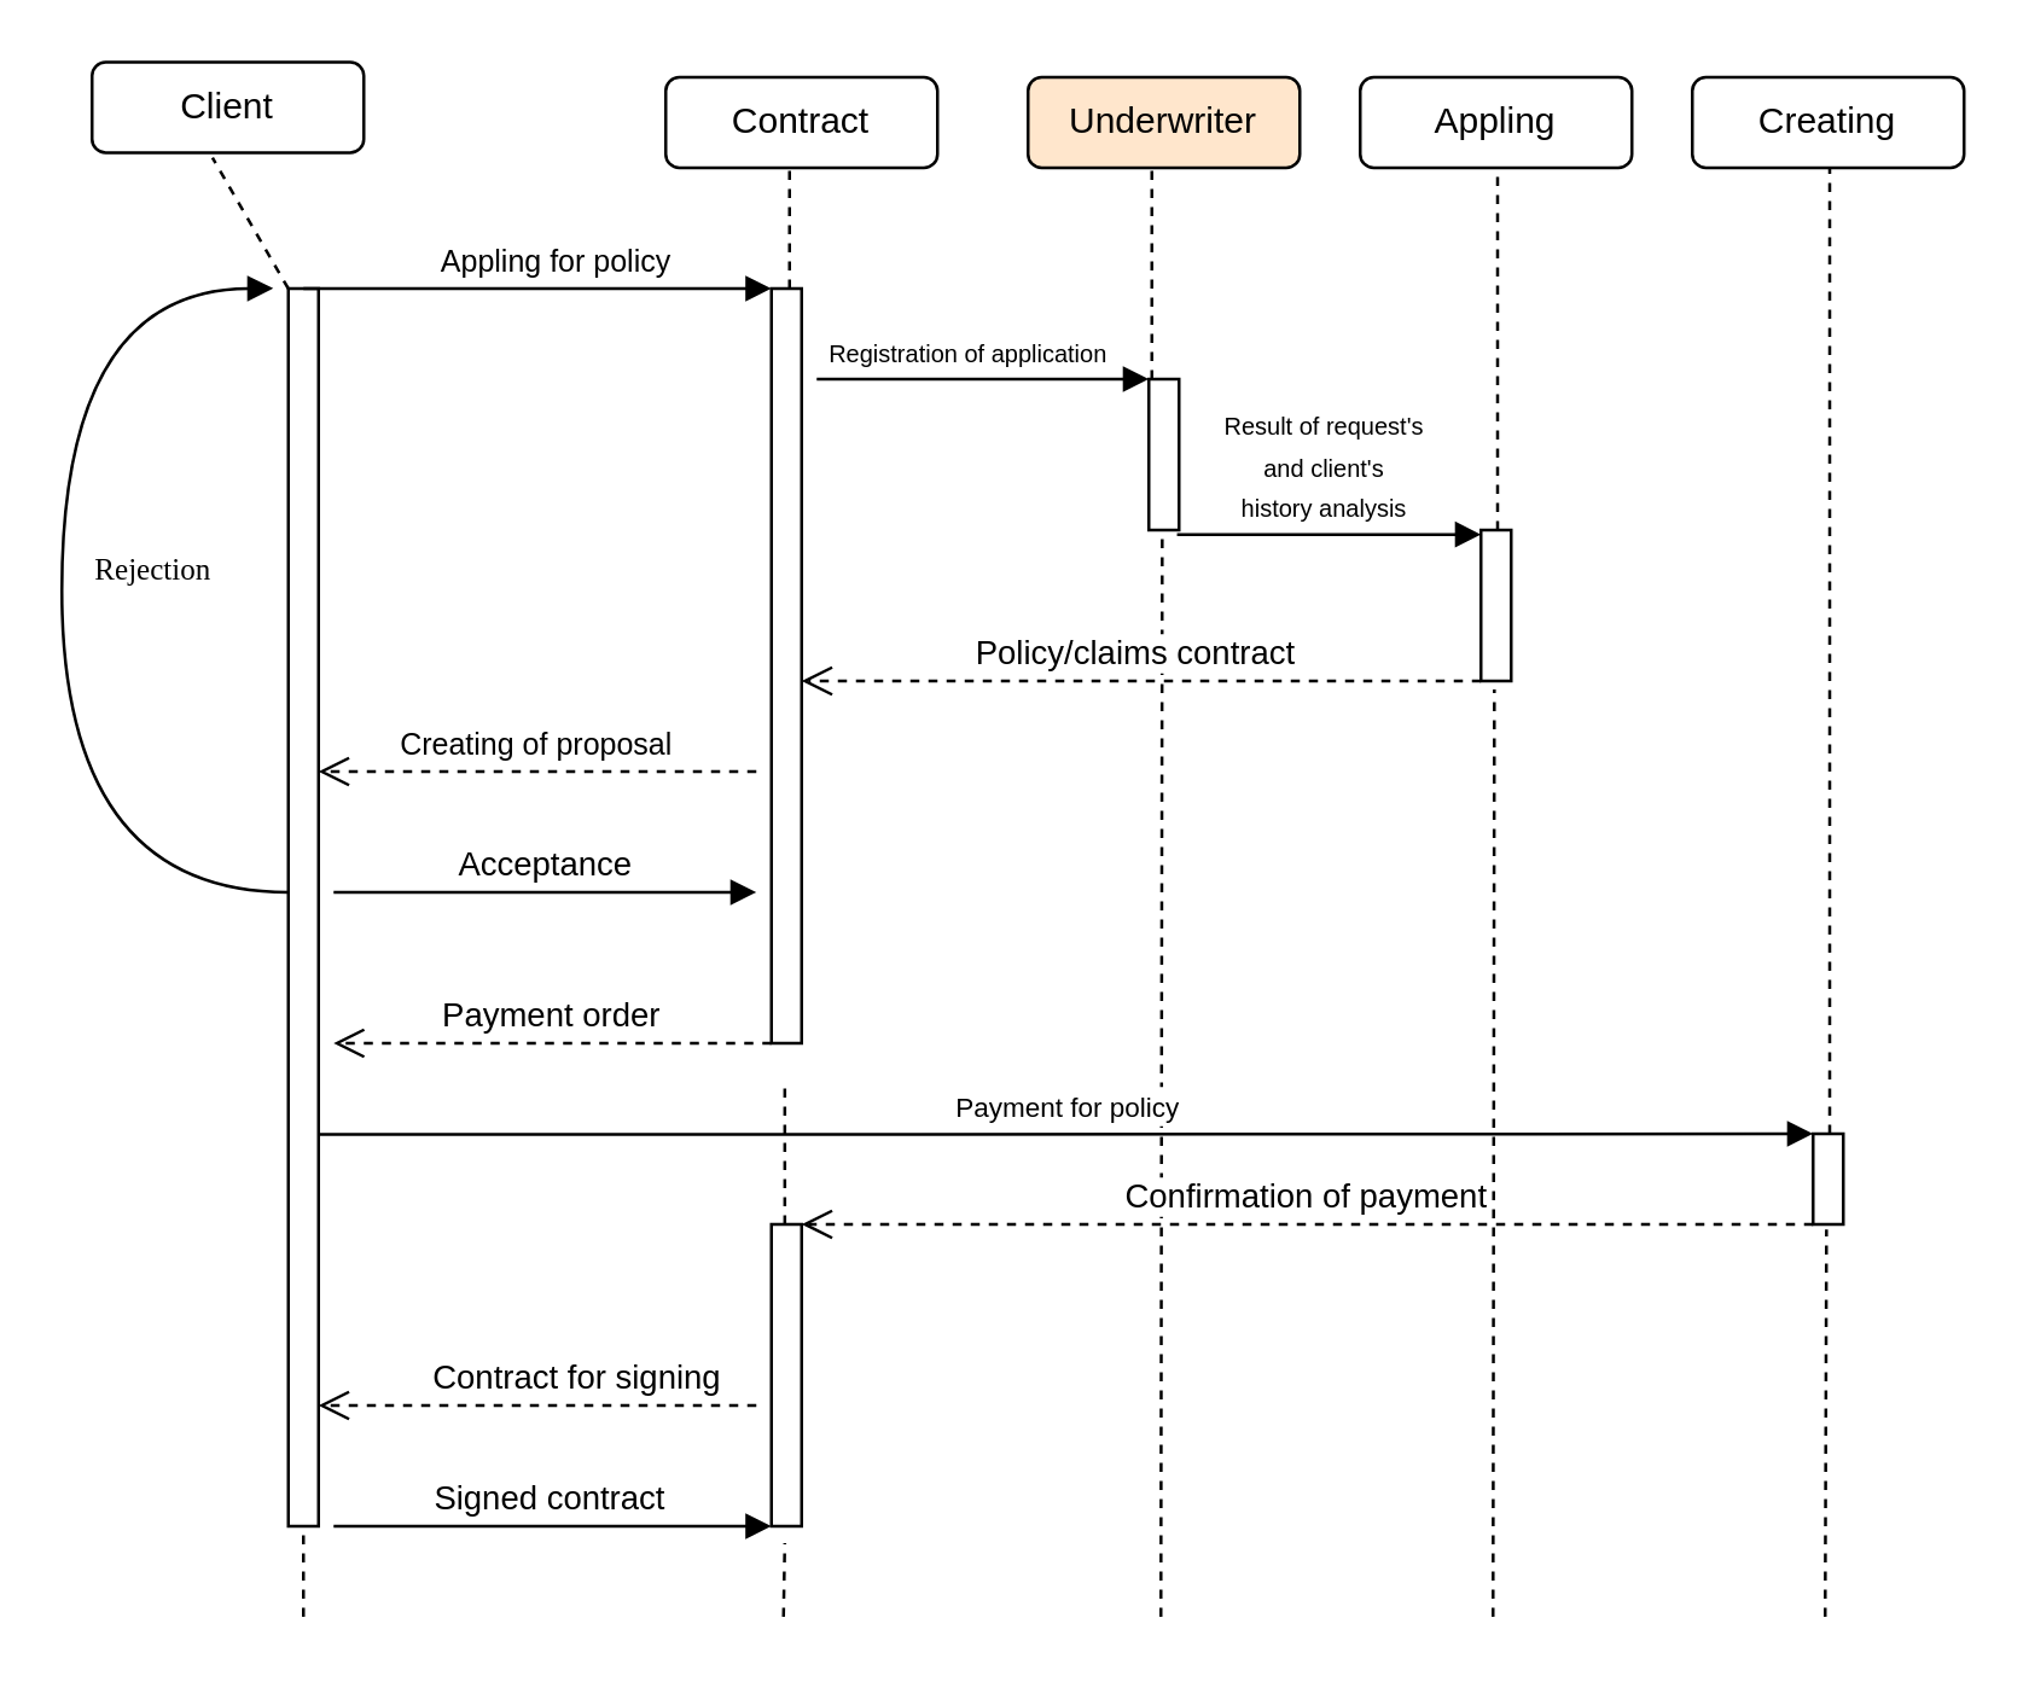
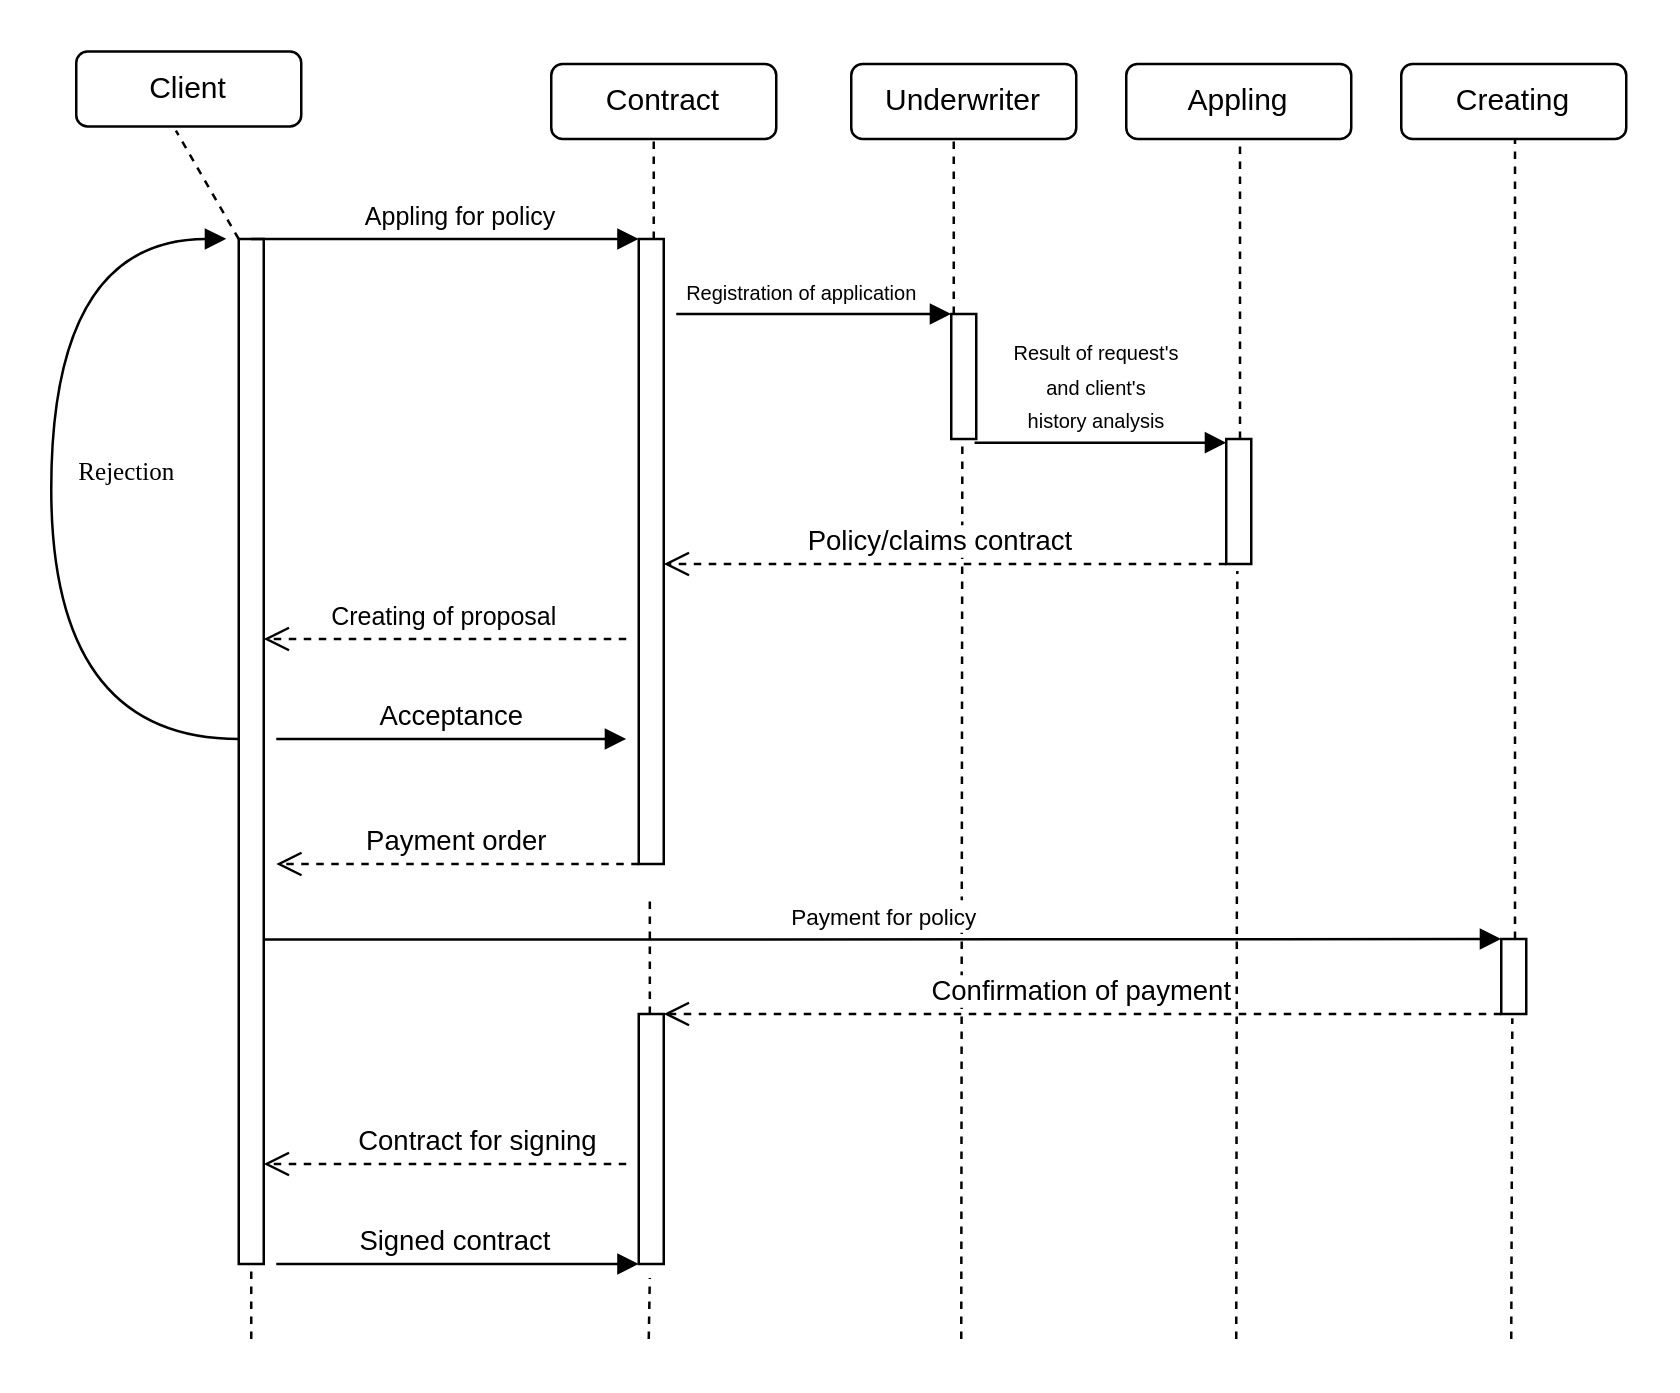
  <mxCell id="0" />
  <mxCell id="1" parent="0" />
  <mxCell id="2" value="Client" style="rounded=1;whiteSpace=wrap;html=1;" vertex="1" parent="1"><mxGeometry x="30" y="20" width="90" height="30" as="geometry" /></mxCell>
  <mxCell id="3" value="Contract" style="rounded=1;whiteSpace=wrap;html=1;" vertex="1" parent="1"><mxGeometry x="220" y="25" width="90" height="30" as="geometry" /></mxCell>
- <mxCell id="4" value="Underwriter" style="rounded=1;whiteSpace=wrap;html=1;fillColor=#ffe6cc;" vertex="1" parent="1"><mxGeometry x="340" y="25" width="90" height="30" as="geometry" /></mxCell>
+ <mxCell id="4" value="Underwriter" style="rounded=1;whiteSpace=wrap;html=1;" vertex="1" parent="1"><mxGeometry x="340" y="25" width="90" height="30" as="geometry" /></mxCell>
  <mxCell id="5" value="Creating" style="rounded=1;whiteSpace=wrap;html=1;" vertex="1" parent="1"><mxGeometry x="560" y="25" width="90" height="30" as="geometry" /></mxCell>
  <mxCell id="6" value="Appling" style="rounded=1;whiteSpace=wrap;html=1;" vertex="1" parent="1"><mxGeometry x="450" y="25" width="90" height="30" as="geometry" /></mxCell>
  <mxCell id="7" value="" style="endArrow=none;dashed=1;html=1;rounded=0;entryX=0.443;entryY=1.056;entryDx=0;entryDy=0;entryPerimeter=0;" edge="1" parent="1" source="13" target="2"><mxGeometry width="50" height="50" relative="1" as="geometry"><mxPoint x="99" y="595" as="sourcePoint" /><mxPoint x="100" y="160" as="targetPoint" /></mxGeometry></mxCell>
  <mxCell id="8" value="" style="endArrow=none;dashed=1;html=1;rounded=0;entryX=0.443;entryY=1.056;entryDx=0;entryDy=0;entryPerimeter=0;" edge="1" parent="1" source="15"><mxGeometry width="50" height="50" relative="1" as="geometry"><mxPoint x="260" y="593.32" as="sourcePoint" /><mxPoint x="261" y="55.32" as="targetPoint" /></mxGeometry></mxCell>
  <mxCell id="9" value="" style="endArrow=none;dashed=1;html=1;rounded=0;entryX=0.443;entryY=1.056;entryDx=0;entryDy=0;entryPerimeter=0;" edge="1" parent="1" source="18"><mxGeometry width="50" height="50" relative="1" as="geometry"><mxPoint x="380" y="593" as="sourcePoint" /><mxPoint x="381" y="55" as="targetPoint" /></mxGeometry></mxCell>
  <mxCell id="10" value="" style="endArrow=none;dashed=1;html=1;rounded=0;entryX=0.443;entryY=1.056;entryDx=0;entryDy=0;entryPerimeter=0;" edge="1" parent="1" source="29"><mxGeometry width="50" height="50" relative="1" as="geometry"><mxPoint x="604.5" y="593" as="sourcePoint" /><mxPoint x="605.5" y="55" as="targetPoint" /></mxGeometry></mxCell>
  <mxCell id="11" value="" style="endArrow=none;dashed=1;html=1;rounded=0;entryX=0.443;entryY=1.056;entryDx=0;entryDy=0;entryPerimeter=0;" edge="1" parent="1" source="21"><mxGeometry width="50" height="50" relative="1" as="geometry"><mxPoint x="494.5" y="593" as="sourcePoint" /><mxPoint x="495.5" y="55" as="targetPoint" /></mxGeometry></mxCell>
  <mxCell id="12" value="" style="endArrow=none;dashed=1;html=1;rounded=0;" edge="1" parent="1" target="13"><mxGeometry width="50" height="50" relative="1" as="geometry"><mxPoint x="100" y="535" as="sourcePoint" /><mxPoint x="140" y="57" as="targetPoint" /></mxGeometry></mxCell>
  <mxCell id="13" value="" style="html=1;points=[[0,0,0,0,5],[0,1,0,0,-5],[1,0,0,0,5],[1,1,0,0,-5]];perimeter=orthogonalPerimeter;outlineConnect=0;targetShapes=umlLifeline;portConstraint=eastwest;newEdgeStyle={&quot;curved&quot;:0,&quot;rounded&quot;:0};" vertex="1" parent="1"><mxGeometry x="95" y="95" width="10" height="410" as="geometry" /></mxCell>
  <mxCell id="14" value="" style="endArrow=none;dashed=1;html=1;rounded=0;entryX=0.443;entryY=1.056;entryDx=0;entryDy=0;entryPerimeter=0;" edge="1" parent="1" source="27" target="15"><mxGeometry width="50" height="50" relative="1" as="geometry"><mxPoint x="260" y="593.32" as="sourcePoint" /><mxPoint x="261" y="55.32" as="targetPoint" /></mxGeometry></mxCell>
  <mxCell id="15" value="" style="html=1;points=[[0,0,0,0,5],[0,1,0,0,-5],[1,0,0,0,5],[1,1,0,0,-5]];perimeter=orthogonalPerimeter;outlineConnect=0;targetShapes=umlLifeline;portConstraint=eastwest;newEdgeStyle={&quot;curved&quot;:0,&quot;rounded&quot;:0};" vertex="1" parent="1"><mxGeometry x="255" y="95" width="10" height="250" as="geometry" /></mxCell>
  <mxCell id="16" value="&lt;font style=&quot;font-size: 10px;&quot;&gt;&amp;nbsp; Appling for policy&lt;/font&gt;" style="html=1;verticalAlign=bottom;endArrow=block;curved=0;rounded=0;" edge="1" parent="1" target="15"><mxGeometry x="0.043" width="80" relative="1" as="geometry"><mxPoint x="100" y="95" as="sourcePoint" /><mxPoint x="220" y="95" as="targetPoint" /><mxPoint as="offset" /></mxGeometry></mxCell>
  <mxCell id="17" value="" style="endArrow=none;dashed=1;html=1;rounded=0;entryX=0.443;entryY=1.056;entryDx=0;entryDy=0;entryPerimeter=0;" edge="1" parent="1" target="18"><mxGeometry width="50" height="50" relative="1" as="geometry"><mxPoint x="384" y="535" as="sourcePoint" /><mxPoint x="381" y="55" as="targetPoint" /></mxGeometry></mxCell>
  <mxCell id="18" value="" style="html=1;points=[[0,0,0,0,5],[0,1,0,0,-5],[1,0,0,0,5],[1,1,0,0,-5]];perimeter=orthogonalPerimeter;outlineConnect=0;targetShapes=umlLifeline;portConstraint=eastwest;newEdgeStyle={&quot;curved&quot;:0,&quot;rounded&quot;:0};" vertex="1" parent="1"><mxGeometry x="380" y="125" width="10" height="50" as="geometry" /></mxCell>
  <mxCell id="19" value="&lt;font style=&quot;font-size: 8px;&quot;&gt;Registration of application&lt;/font&gt;" style="html=1;verticalAlign=bottom;endArrow=block;curved=0;rounded=0;" edge="1" parent="1"><mxGeometry x="-0.091" width="80" relative="1" as="geometry"><mxPoint x="270" y="125" as="sourcePoint" /><mxPoint x="380" y="125" as="targetPoint" /><mxPoint as="offset" /></mxGeometry></mxCell>
  <mxCell id="20" value="" style="endArrow=none;dashed=1;html=1;rounded=0;entryX=0.443;entryY=1.056;entryDx=0;entryDy=0;entryPerimeter=0;" edge="1" parent="1" target="21"><mxGeometry width="50" height="50" relative="1" as="geometry"><mxPoint x="494" y="535" as="sourcePoint" /><mxPoint x="495.5" y="55" as="targetPoint" /></mxGeometry></mxCell>
  <mxCell id="21" value="" style="html=1;points=[[0,0,0,0,5],[0,1,0,0,-5],[1,0,0,0,5],[1,1,0,0,-5]];perimeter=orthogonalPerimeter;outlineConnect=0;targetShapes=umlLifeline;portConstraint=eastwest;newEdgeStyle={&quot;curved&quot;:0,&quot;rounded&quot;:0};" vertex="1" parent="1"><mxGeometry x="490" y="175" width="10" height="50" as="geometry" /></mxCell>
  <mxCell id="22" value="&lt;font style=&quot;font-size: 8px;&quot;&gt;Result of request's&amp;nbsp;&lt;/font&gt;&lt;div&gt;&lt;span style=&quot;font-size: 8px; background-color: light-dark(#ffffff, var(--ge-dark-color, #121212)); color: light-dark(rgb(0, 0, 0), rgb(255, 255, 255));&quot;&gt;and client's&amp;nbsp;&lt;/span&gt;&lt;div&gt;&lt;font style=&quot;font-size: 8px;&quot;&gt;history analysis&amp;nbsp;&lt;/font&gt;&lt;/div&gt;&lt;/div&gt;" style="html=1;verticalAlign=bottom;endArrow=block;curved=0;rounded=0;exitX=0.933;exitY=1.029;exitDx=0;exitDy=0;exitPerimeter=0;" edge="1" parent="1" source="18" target="21"><mxGeometry width="80" relative="1" as="geometry"><mxPoint x="400" y="175" as="sourcePoint" /><mxPoint x="470" y="145" as="targetPoint" /></mxGeometry></mxCell>
  <mxCell id="23" value="Policy/claims contract&amp;nbsp;" style="html=1;verticalAlign=bottom;endArrow=open;dashed=1;endSize=8;curved=0;rounded=0;" edge="1" parent="1"><mxGeometry relative="1" as="geometry"><mxPoint x="490" y="225" as="sourcePoint" /><mxPoint x="265" y="225" as="targetPoint" /><Array as="points"><mxPoint x="430" y="225" /></Array></mxGeometry></mxCell>
  <mxCell id="24" value="&lt;font size=&quot;1&quot;&gt;Creating of proposal&lt;/font&gt;" style="html=1;verticalAlign=bottom;endArrow=open;dashed=1;endSize=8;curved=0;rounded=0;" edge="1" parent="1" target="13"><mxGeometry relative="1" as="geometry"><mxPoint x="250" y="255" as="sourcePoint" /><mxPoint x="170" y="255" as="targetPoint" /></mxGeometry></mxCell>
  <mxCell id="25" value="&lt;font style=&quot;font-size: 9px;&quot;&gt;Payment for policy&lt;/font&gt;" style="html=1;verticalAlign=bottom;endArrow=block;curved=0;rounded=0;" edge="1" parent="1" source="13"><mxGeometry width="80" relative="1" as="geometry"><mxPoint x="120" y="375" as="sourcePoint" /><mxPoint x="600" y="375" as="targetPoint" /><Array as="points"><mxPoint x="250" y="375.23" /></Array></mxGeometry></mxCell>
  <mxCell id="26" value="" style="endArrow=none;dashed=1;html=1;rounded=0;entryX=0.443;entryY=1.056;entryDx=0;entryDy=0;entryPerimeter=0;" edge="1" parent="1" target="27"><mxGeometry width="50" height="50" relative="1" as="geometry"><mxPoint x="259" y="535" as="sourcePoint" /><mxPoint x="259" y="380" as="targetPoint" /></mxGeometry></mxCell>
  <mxCell id="27" value="" style="html=1;points=[[0,0,0,0,5],[0,1,0,0,-5],[1,0,0,0,5],[1,1,0,0,-5]];perimeter=orthogonalPerimeter;outlineConnect=0;targetShapes=umlLifeline;portConstraint=eastwest;newEdgeStyle={&quot;curved&quot;:0,&quot;rounded&quot;:0};" vertex="1" parent="1"><mxGeometry x="255" y="405" width="10" height="100" as="geometry" /></mxCell>
  <mxCell id="28" value="" style="endArrow=none;dashed=1;html=1;rounded=0;entryX=0.443;entryY=1.056;entryDx=0;entryDy=0;entryPerimeter=0;" edge="1" parent="1" target="29"><mxGeometry width="50" height="50" relative="1" as="geometry"><mxPoint x="604" y="535" as="sourcePoint" /><mxPoint x="815.5" y="55" as="targetPoint" /></mxGeometry></mxCell>
  <mxCell id="29" value="" style="html=1;points=[[0,0,0,0,5],[0,1,0,0,-5],[1,0,0,0,5],[1,1,0,0,-5]];perimeter=orthogonalPerimeter;outlineConnect=0;targetShapes=umlLifeline;portConstraint=eastwest;newEdgeStyle={&quot;curved&quot;:0,&quot;rounded&quot;:0};" vertex="1" parent="1"><mxGeometry x="600" y="375" width="10" height="30" as="geometry" /></mxCell>
  <mxCell id="30" value="Confirmation of payment" style="html=1;verticalAlign=bottom;endArrow=open;dashed=1;endSize=8;curved=0;rounded=0;" edge="1" parent="1"><mxGeometry relative="1" as="geometry"><mxPoint x="600" y="405" as="sourcePoint" /><mxPoint x="265" y="405" as="targetPoint" /></mxGeometry></mxCell>
  <mxCell id="31" value="Contract for signing&amp;nbsp;" style="html=1;verticalAlign=bottom;endArrow=open;dashed=1;endSize=8;curved=0;rounded=0;" edge="1" parent="1"><mxGeometry x="-0.2" relative="1" as="geometry"><mxPoint x="250" y="465" as="sourcePoint" /><mxPoint x="105" y="465" as="targetPoint" /><mxPoint as="offset" /></mxGeometry></mxCell>
  <mxCell id="32" value="Signed contract&amp;nbsp;" style="html=1;verticalAlign=bottom;endArrow=block;curved=0;rounded=0;" edge="1" parent="1" target="27"><mxGeometry width="80" relative="1" as="geometry"><mxPoint x="110" y="505" as="sourcePoint" /><mxPoint x="230" y="505" as="targetPoint" /></mxGeometry></mxCell>
  <mxCell id="33" value="Payment order" style="html=1;verticalAlign=bottom;endArrow=open;dashed=1;endSize=8;curved=0;rounded=0;" edge="1" parent="1"><mxGeometry relative="1" as="geometry"><mxPoint x="255" y="345" as="sourcePoint" /><mxPoint x="110" y="345" as="targetPoint" /><mxPoint as="offset" /></mxGeometry></mxCell>
  <mxCell id="34" value="&lt;font style=&quot;font-size: 10px;&quot;&gt;Rejection&lt;/font&gt;" style="html=1;verticalAlign=bottom;endArrow=block;labelBackgroundColor=none;fontFamily=Verdana;fontSize=12;elbow=vertical;edgeStyle=orthogonalEdgeStyle;curved=1;" edge="1" parent="1" source="13"><mxGeometry x="0.001" y="-30" relative="1" as="geometry"><mxPoint x="95" y="300.13" as="sourcePoint" /><mxPoint x="90" y="94.95" as="targetPoint" /><Array as="points"><mxPoint x="20" y="295" /><mxPoint x="20" y="95" /></Array><mxPoint as="offset" /></mxGeometry></mxCell>
  <mxCell id="35" value="Acceptance" style="html=1;verticalAlign=bottom;endArrow=block;curved=0;rounded=0;" edge="1" parent="1"><mxGeometry width="80" relative="1" as="geometry"><mxPoint x="110" y="295" as="sourcePoint" /><mxPoint x="250" y="295" as="targetPoint" /></mxGeometry></mxCell>
